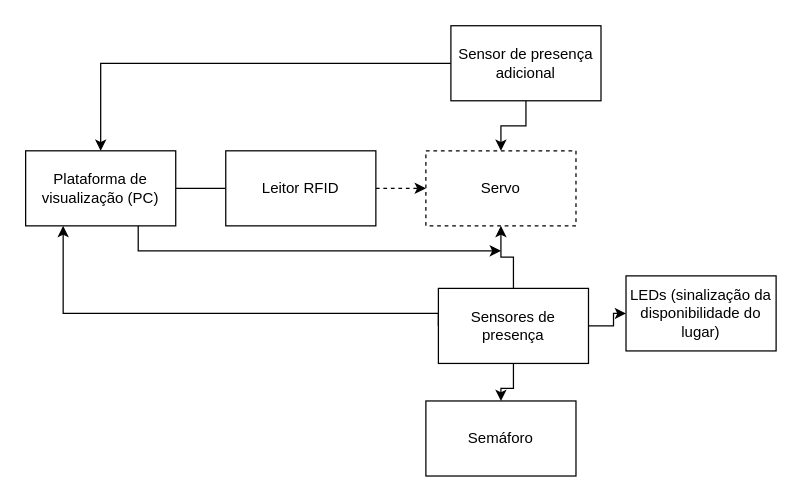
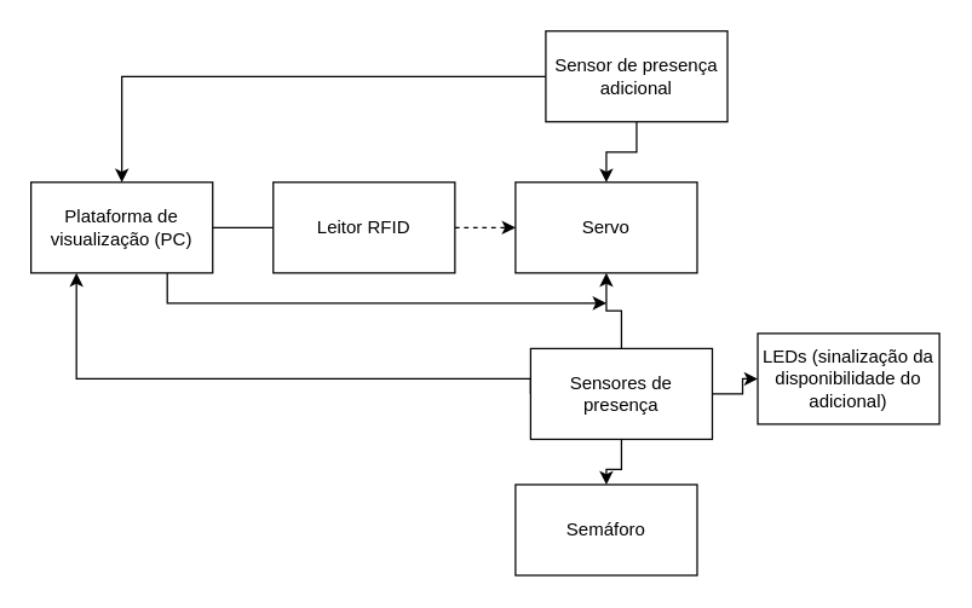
  <mxCell id="0" />
  <mxCell id="1" parent="0" />
  <mxCell id="2" style="edgeStyle=orthogonalEdgeStyle;rounded=0;orthogonalLoop=1;jettySize=auto;html=1;entryX=0;entryY=0.5;entryDx=0;entryDy=0;dashed=1;" parent="1" source="4" target="17" edge="1"><mxGeometry relative="1" as="geometry" /></mxCell>
  <mxCell id="3" style="edgeStyle=orthogonalEdgeStyle;rounded=0;orthogonalLoop=1;jettySize=auto;html=1;entryX=1;entryY=0.5;entryDx=0;entryDy=0;exitX=0;exitY=0.5;exitDx=0;exitDy=0;endArrow=none;" parent="1" source="4" target="14" edge="1"><mxGeometry relative="1" as="geometry"><Array as="points"><mxPoint x="170" y="150" /><mxPoint x="170" y="150" /></Array></mxGeometry></mxCell>
  <mxCell id="4" value="Leitor RFID" style="rounded=0;whiteSpace=wrap;html=1;" parent="1" vertex="1"><mxGeometry x="180" y="120" width="120" height="60" as="geometry" /></mxCell>
  <mxCell id="5" style="edgeStyle=orthogonalEdgeStyle;rounded=0;orthogonalLoop=1;jettySize=auto;html=1;entryX=0.5;entryY=0;entryDx=0;entryDy=0;" parent="1" source="9" target="15" edge="1"><mxGeometry relative="1" as="geometry" /></mxCell>
  <mxCell id="6" style="edgeStyle=orthogonalEdgeStyle;rounded=0;orthogonalLoop=1;jettySize=auto;html=1;entryX=0.5;entryY=1;entryDx=0;entryDy=0;" parent="1" source="9" target="17" edge="1"><mxGeometry relative="1" as="geometry"><mxPoint x="370" y="250" as="targetPoint" /></mxGeometry></mxCell>
  <mxCell id="7" style="edgeStyle=orthogonalEdgeStyle;rounded=0;orthogonalLoop=1;jettySize=auto;html=1;entryX=0;entryY=0.5;entryDx=0;entryDy=0;" parent="1" source="9" target="16" edge="1"><mxGeometry relative="1" as="geometry" /></mxCell>
  <mxCell id="8" style="edgeStyle=orthogonalEdgeStyle;rounded=0;orthogonalLoop=1;jettySize=auto;html=1;exitX=0;exitY=0.5;exitDx=0;exitDy=0;entryX=0.25;entryY=1;entryDx=0;entryDy=0;" parent="1" source="9" target="14" edge="1"><mxGeometry relative="1" as="geometry"><Array as="points"><mxPoint x="50" y="250" /></Array></mxGeometry></mxCell>
  <mxCell id="9" value="Sensores de presença" style="rounded=0;whiteSpace=wrap;html=1;" parent="1" vertex="1"><mxGeometry x="350" y="230" width="120" height="60" as="geometry" /></mxCell>
  <mxCell id="10" style="edgeStyle=orthogonalEdgeStyle;rounded=0;orthogonalLoop=1;jettySize=auto;html=1;entryX=0.5;entryY=0;entryDx=0;entryDy=0;" parent="1" source="12" target="17" edge="1"><mxGeometry relative="1" as="geometry"><Array as="points" /></mxGeometry></mxCell>
  <mxCell id="11" style="edgeStyle=orthogonalEdgeStyle;rounded=0;orthogonalLoop=1;jettySize=auto;html=1;entryX=0.5;entryY=0;entryDx=0;entryDy=0;" parent="1" source="12" target="14" edge="1"><mxGeometry relative="1" as="geometry"><Array as="points"><mxPoint x="80" y="50" /></Array></mxGeometry></mxCell>
  <mxCell id="12" value="Sensor de presença adicional" style="rounded=0;whiteSpace=wrap;html=1;" parent="1" vertex="1"><mxGeometry x="360" y="20" width="120" height="60" as="geometry" /></mxCell>
  <mxCell id="13" style="edgeStyle=orthogonalEdgeStyle;rounded=0;orthogonalLoop=1;jettySize=auto;html=1;exitX=0.75;exitY=1;exitDx=0;exitDy=0;" parent="1" source="14" edge="1"><mxGeometry relative="1" as="geometry"><Array as="points"><mxPoint x="110" y="200" /></Array><mxPoint x="400" y="200" as="targetPoint" /></mxGeometry></mxCell>
  <mxCell id="14" value="Plataforma de visualização (PC)" style="rounded=0;whiteSpace=wrap;html=1;" parent="1" vertex="1"><mxGeometry x="20" y="120" width="120" height="60" as="geometry" /></mxCell>
  <mxCell id="15" value="Semáforo" style="rounded=0;whiteSpace=wrap;html=1;" parent="1" vertex="1"><mxGeometry x="340" y="320" width="120" height="60" as="geometry" /></mxCell>
- <mxCell id="16" value="LEDs (sinalização da disponibilidade do lugar)" style="rounded=0;whiteSpace=wrap;html=1;" parent="1" vertex="1"><mxGeometry x="500" y="220" width="120" height="60" as="geometry" /></mxCell>
- <mxCell id="17" value="Servo" style="rounded=0;whiteSpace=wrap;html=1;dashed=1;" parent="1" vertex="1"><mxGeometry x="340" y="120" width="120" height="60" as="geometry" /></mxCell>
+ <mxCell id="16" value="LEDs (sinalização da disponibilidade do adicional)" style="rounded=0;whiteSpace=wrap;html=1;" parent="1" vertex="1"><mxGeometry x="500" y="220" width="120" height="60" as="geometry" /></mxCell>
+ <mxCell id="17" value="Servo" style="rounded=0;whiteSpace=wrap;html=1;" parent="1" vertex="1"><mxGeometry x="340" y="120" width="120" height="60" as="geometry" /></mxCell>
